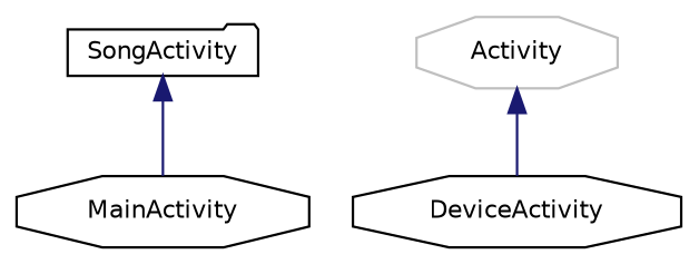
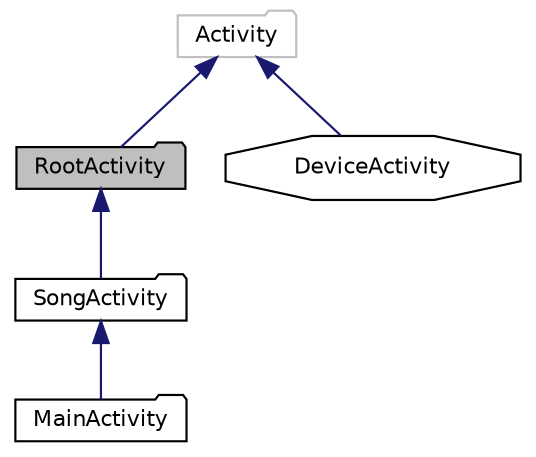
  digraph {
    node [color=black fillcolor=white fontname=Helvetica fontsize=10 shape=folder style=filled]
    edge [color=midnightblue dir=back fontname=Helvetica fontsize=10 labelfontname=Helvetica labelfontsize=10 style=solid]
+   n1 [fillcolor=grey75 fontcolor=black height=0.2 label=RootActivity width=0.4]
    n2 [height=0.2 label=SongActivity width=0.4]
    n3 [height=0.2 label=DeviceActivity shape=octagon width=0.4]
-   n4 [height=0.2 label=MainActivity shape=octagon width=0.4]
-   n5 [color=grey75 height=0.2 label=Activity shape=octagon width=0.4]
+   n4 [height=0.2 label=MainActivity width=0.4]
+   n5 [color=grey75 height=0.2 label=Activity width=0.4]
+   n1 -> n2
    n2 -> n4
+   n5 -> n1
    n5 -> n3
  }
